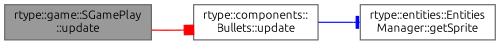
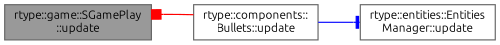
  digraph {
    fontname=Ubuntu
    rankdir=LR
    node [color=grey40 fillcolor=white fontname=Ubuntu fontsize=10 shape=box style=filled]
    edge [fontname=Ubuntu fontsize=10 labelfontname=Helvetica labelfontsize=10 style=solid]
    n1 [color=gray40 fillcolor=grey60 fontcolor=black height=0.2 label="rtype::game::SGamePlay\l::update" width=0.4]
    n2 [height=0.2 label="rtype::components::\lBullets::update" width=0.4]
-   n3 [height=0.2 label="rtype::entities::Entities\lManager::getSprite" width=0.4]
-   n1 -> n2 [arrowhead=box color=red]
+   n3 [height=0.2 label="rtype::entities::Entities\lManager::update" width=0.4]
+   n2 -> n1 [arrowhead=box color=red]
    n2 -> n3 [arrowhead=tee color=blue]
  }
